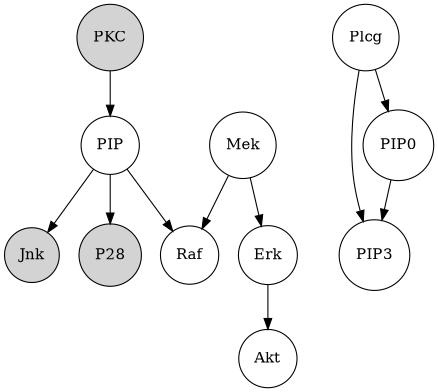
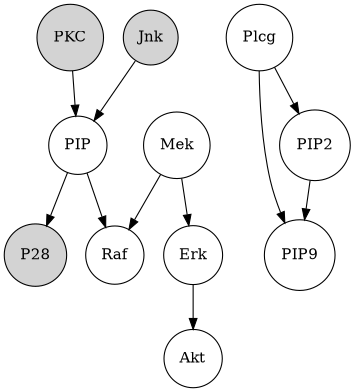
  digraph {
    rankdir=TD
    node [shape=circle]
    PKC [style=filled]
    n2 [label=PIP]
    Jnk [style=filled]
    n4 [label=P28 style=filled]
    Raf
    Plcg
-   PIP3
-   PIP2 [label=PIP0]
+   PIP3 [label=PIP9]
+   PIP2
    Mek
    Erk
    Akt
    PKC -> n2
-   n2 -> Jnk
+   Jnk -> n2
    n2 -> n4
    n2 -> Raf
    Plcg -> PIP3
    Plcg -> PIP2
    PIP2 -> PIP3
    Mek -> Raf
    Mek -> Erk
    Erk -> Akt
  }
